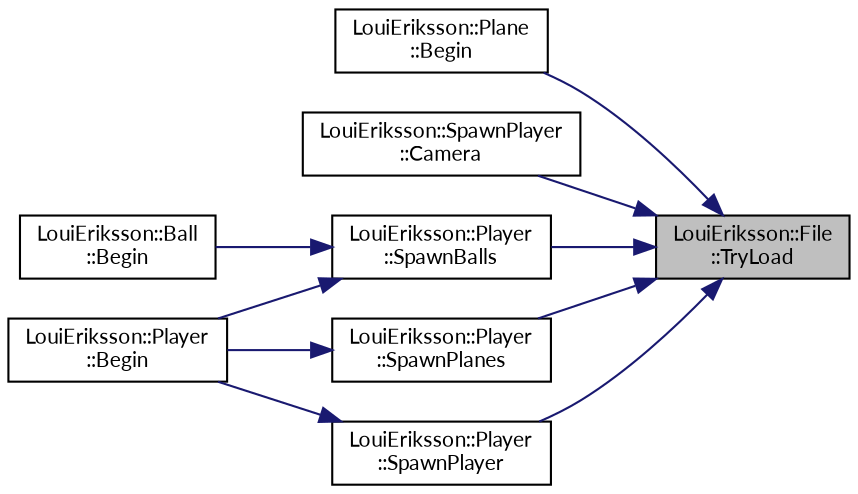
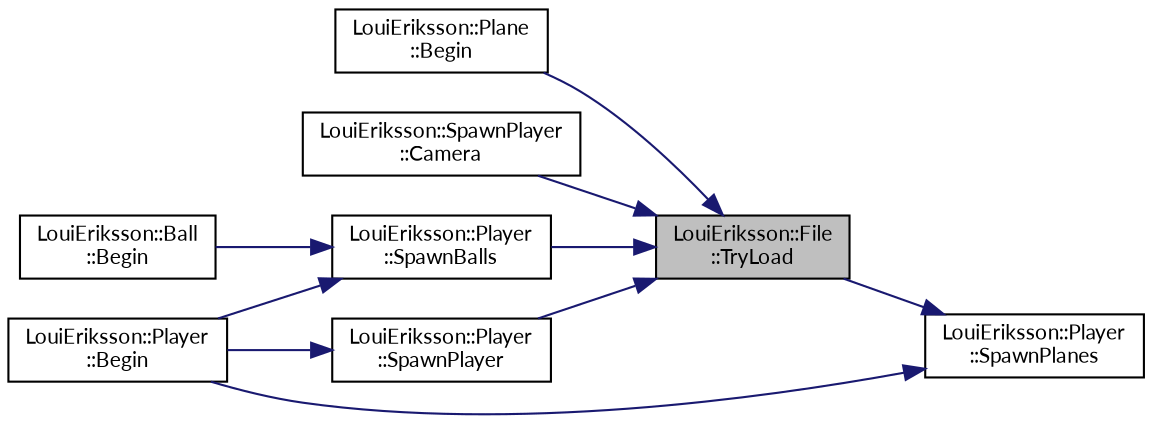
  digraph {
    fontname=Lato
    rankdir=RL
    node [color=black fillcolor=white fontname=Lato fontsize=10 shape=record style=filled]
    edge [color=midnightblue dir=back fontname=Lato fontsize=10 labelfontname=Helvetica labelfontsize=10 style=solid]
    n1 [fillcolor=grey75 fontcolor=black height=0.2 label="LouiEriksson::File\l::TryLoad" width=0.4]
    n2 [height=0.2 label="LouiEriksson::Plane\l::Begin" width=0.4]
    n3 [height=0.2 label="LouiEriksson::SpawnPlayer\l::Camera" width=0.4]
    n4 [height=0.2 label="LouiEriksson::Player\l::SpawnBalls" width=0.4]
    n5 [height=0.2 label="LouiEriksson::Player\l::SpawnPlanes" width=0.4]
    n6 [height=0.2 label="LouiEriksson::Player\l::SpawnPlayer" width=0.4]
    n7 [height=0.2 label="LouiEriksson::Ball\l::Begin" width=0.4]
    n8 [height=0.2 label="LouiEriksson::Player\l::Begin" width=0.4]
    n1 -> n2
    n1 -> n3
    n1 -> n4
-   n1 -> n5
+   n5 -> n1
    n1 -> n6
    n4 -> n7
    n4 -> n8
    n5 -> n8
    n6 -> n8
  }
